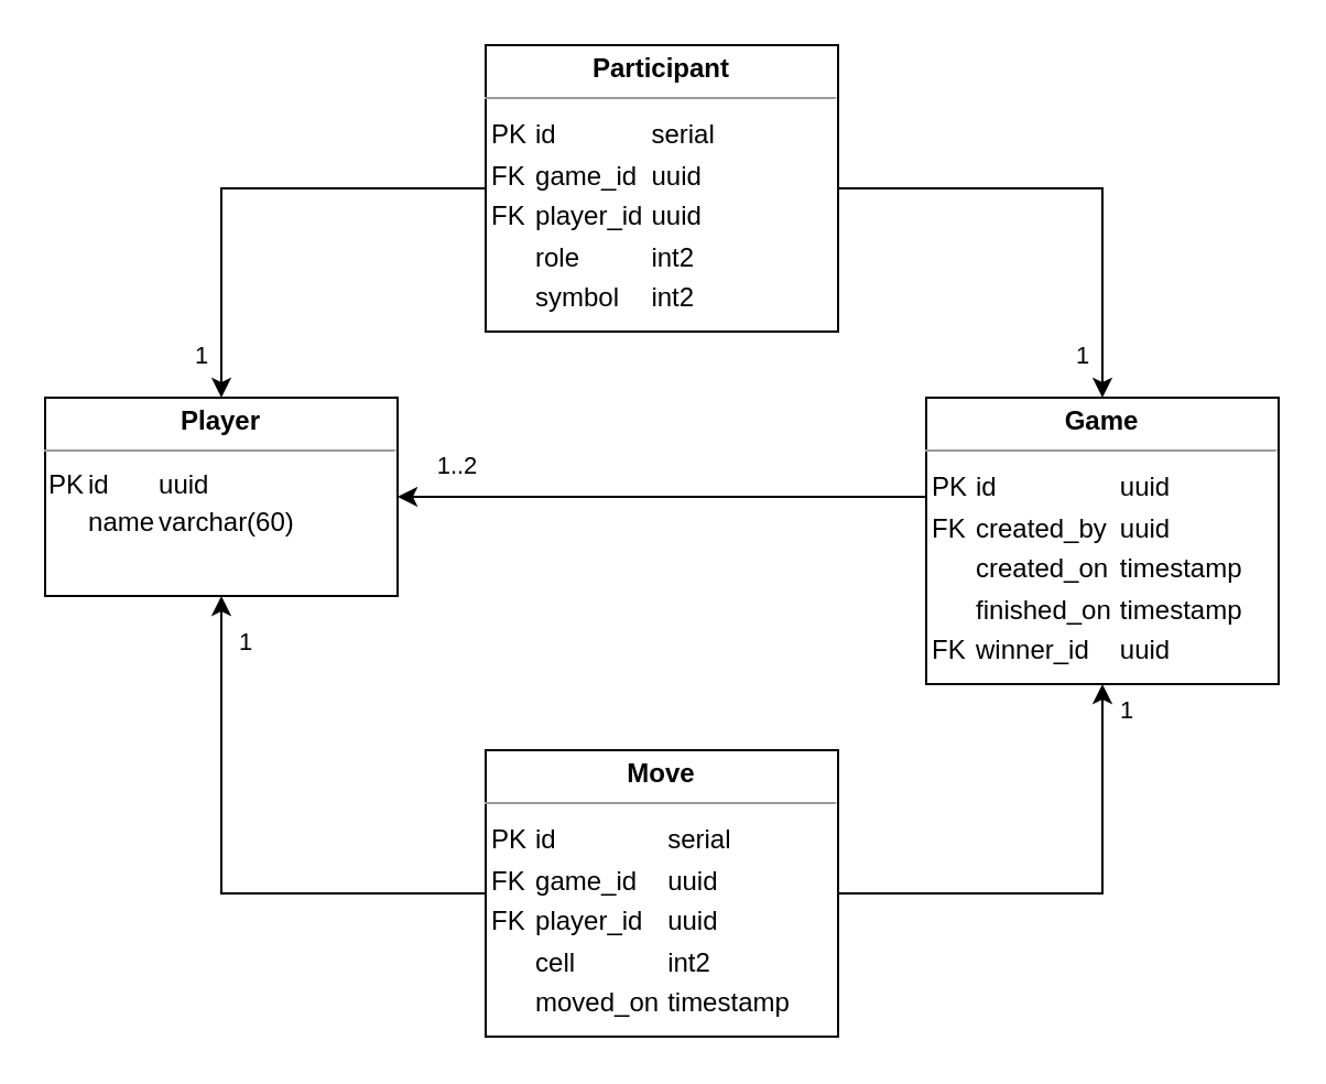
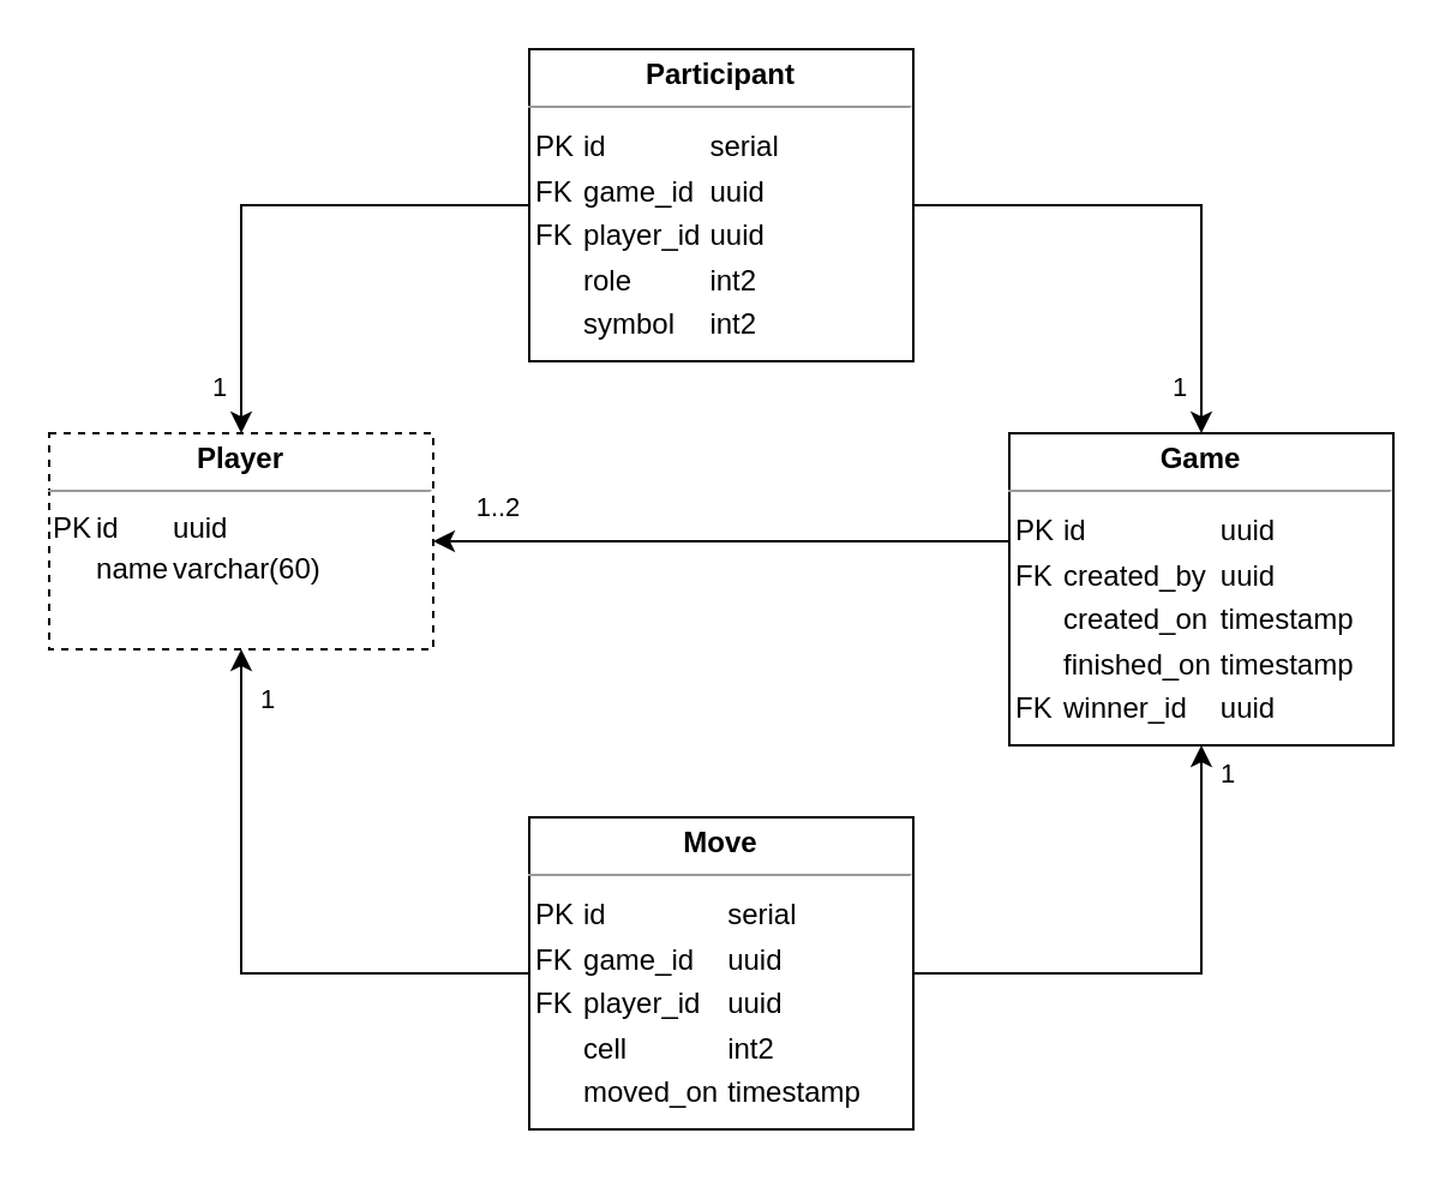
  <mxCell id="0" />
  <mxCell id="1" parent="0" />
- <mxCell id="2" value="&lt;p style=&quot;margin:0px;margin-top:4px;text-align:center;&quot;&gt;&lt;b&gt;Player&lt;/b&gt;&lt;/p&gt;&lt;hr size=&quot;1&quot;&gt;&lt;div style=&quot;height:2px;&quot;&gt;&lt;table cellpadding=&quot;0&quot;&gt;&lt;tbody&gt;&lt;tr&gt;&lt;td&gt;PK&lt;/td&gt;&lt;td&gt;id&lt;/td&gt;&lt;td&gt;uuid&lt;/td&gt;&lt;/tr&gt;&lt;tr&gt;&lt;td&gt;&lt;br&gt;&lt;/td&gt;&lt;td&gt;name&lt;/td&gt;&lt;td&gt;varchar(60)&lt;/td&gt;&lt;/tr&gt;&lt;/tbody&gt;&lt;/table&gt;&lt;/div&gt;" style="verticalAlign=top;align=left;overflow=fill;fontSize=12;fontFamily=Helvetica;html=1;whiteSpace=wrap;" vertex="1" parent="1"><mxGeometry x="20" y="180" width="160" height="90" as="geometry" /></mxCell>
+ <mxCell id="2" value="&lt;p style=&quot;margin:0px;margin-top:4px;text-align:center;&quot;&gt;&lt;b&gt;Player&lt;/b&gt;&lt;/p&gt;&lt;hr size=&quot;1&quot;&gt;&lt;div style=&quot;height:2px;&quot;&gt;&lt;table cellpadding=&quot;0&quot;&gt;&lt;tbody&gt;&lt;tr&gt;&lt;td&gt;PK&lt;/td&gt;&lt;td&gt;id&lt;/td&gt;&lt;td&gt;uuid&lt;/td&gt;&lt;/tr&gt;&lt;tr&gt;&lt;td&gt;&lt;br&gt;&lt;/td&gt;&lt;td&gt;name&lt;/td&gt;&lt;td&gt;varchar(60)&lt;/td&gt;&lt;/tr&gt;&lt;/tbody&gt;&lt;/table&gt;&lt;/div&gt;" style="verticalAlign=top;align=left;overflow=fill;fontSize=12;fontFamily=Helvetica;html=1;whiteSpace=wrap;dashed=1;" vertex="1" parent="1"><mxGeometry x="20" y="180" width="160" height="90" as="geometry" /></mxCell>
  <mxCell id="3" value="" style="edgeStyle=orthogonalEdgeStyle;rounded=0;orthogonalLoop=1;jettySize=auto;html=1;entryX=1;entryY=0.5;entryDx=0;entryDy=0;" edge="1" parent="1" source="5" target="2"><mxGeometry relative="1" as="geometry"><mxPoint x="170" y="65" as="targetPoint" /><Array as="points"><mxPoint x="340" y="225" /><mxPoint x="340" y="225" /></Array></mxGeometry></mxCell>
  <mxCell id="4" value="1..2" style="edgeLabel;html=1;align=center;verticalAlign=middle;resizable=0;points=[];labelBackgroundColor=none;" vertex="1" connectable="0" parent="3"><mxGeometry x="0.787" y="2" relative="1" as="geometry"><mxPoint y="-17" as="offset" /></mxGeometry></mxCell>
  <mxCell id="5" value="&lt;p style=&quot;margin:0px;margin-top:4px;text-align:center;&quot;&gt;&lt;b&gt;Game&lt;/b&gt;&lt;/p&gt;&lt;hr size=&quot;1&quot;&gt;&lt;div style=&quot;height:2px;&quot;&gt;&lt;table&gt;&lt;tbody&gt;&lt;tr&gt;&lt;td&gt;PK&lt;/td&gt;&lt;td&gt;id&lt;/td&gt;&lt;td&gt;uuid&lt;/td&gt;&lt;/tr&gt;&lt;tr&gt;&lt;td&gt;FK&lt;/td&gt;&lt;td&gt;created_by&lt;/td&gt;&lt;td&gt;uuid&lt;/td&gt;&lt;/tr&gt;&lt;tr&gt;&lt;td&gt;&lt;br&gt;&lt;/td&gt;&lt;td&gt;created_on&lt;/td&gt;&lt;td&gt;timestamp&lt;/td&gt;&lt;/tr&gt;&lt;tr&gt;&lt;td&gt;&lt;br&gt;&lt;/td&gt;&lt;td&gt;finished_on&lt;/td&gt;&lt;td&gt;timestamp&lt;/td&gt;&lt;/tr&gt;&lt;tr&gt;&lt;td&gt;FK&lt;/td&gt;&lt;td&gt;winner_id&lt;/td&gt;&lt;td&gt;uuid&lt;/td&gt;&lt;/tr&gt;&lt;/tbody&gt;&lt;/table&gt;&lt;/div&gt;" style="verticalAlign=top;align=left;overflow=fill;fontSize=12;fontFamily=Helvetica;html=1;whiteSpace=wrap;" vertex="1" parent="1"><mxGeometry x="420" y="180" width="160" height="130" as="geometry" /></mxCell>
  <mxCell id="6" style="edgeStyle=orthogonalEdgeStyle;rounded=0;orthogonalLoop=1;jettySize=auto;html=1;exitX=0;exitY=0.5;exitDx=0;exitDy=0;" edge="1" parent="1" source="10" target="2"><mxGeometry relative="1" as="geometry" /></mxCell>
  <mxCell id="7" value="1" style="edgeLabel;html=1;align=center;verticalAlign=middle;resizable=0;points=[];labelBackgroundColor=none;" vertex="1" connectable="0" parent="6"><mxGeometry x="0.901" relative="1" as="geometry"><mxPoint x="-10" y="-9" as="offset" /></mxGeometry></mxCell>
  <mxCell id="8" style="edgeStyle=orthogonalEdgeStyle;rounded=0;orthogonalLoop=1;jettySize=auto;html=1;exitX=1;exitY=0.5;exitDx=0;exitDy=0;" edge="1" parent="1" source="10"><mxGeometry relative="1" as="geometry"><mxPoint x="500" y="180" as="targetPoint" /><Array as="points"><mxPoint x="500" y="85" /></Array></mxGeometry></mxCell>
  <mxCell id="9" value="1" style="edgeLabel;html=1;align=center;verticalAlign=middle;resizable=0;points=[];labelBackgroundColor=none;" vertex="1" connectable="0" parent="8"><mxGeometry x="0.913" y="-1" relative="1" as="geometry"><mxPoint x="-9" y="-11" as="offset" /></mxGeometry></mxCell>
  <mxCell id="10" value="&lt;p style=&quot;margin:0px;margin-top:4px;text-align:center;&quot;&gt;&lt;b&gt;Participant&lt;/b&gt;&lt;/p&gt;&lt;hr size=&quot;1&quot;&gt;&lt;div style=&quot;height:2px;&quot;&gt;&lt;table&gt;&lt;tbody&gt;&lt;tr&gt;&lt;td&gt;PK&lt;/td&gt;&lt;td&gt;id&lt;/td&gt;&lt;td&gt;serial&lt;/td&gt;&lt;/tr&gt;&lt;tr&gt;&lt;td&gt;FK&lt;/td&gt;&lt;td&gt;game_id&lt;/td&gt;&lt;td&gt;uuid&lt;/td&gt;&lt;/tr&gt;&lt;tr&gt;&lt;td&gt;FK&lt;/td&gt;&lt;td&gt;player_id&lt;/td&gt;&lt;td&gt;uuid&lt;/td&gt;&lt;/tr&gt;&lt;tr&gt;&lt;td&gt;&lt;br&gt;&lt;/td&gt;&lt;td&gt;role&lt;/td&gt;&lt;td&gt;int2&lt;/td&gt;&lt;/tr&gt;&lt;tr&gt;&lt;td&gt;&lt;br&gt;&lt;/td&gt;&lt;td&gt;symbol&lt;/td&gt;&lt;td&gt;int2&lt;/td&gt;&lt;/tr&gt;&lt;/tbody&gt;&lt;/table&gt;&lt;/div&gt;" style="verticalAlign=top;align=left;overflow=fill;fontSize=12;fontFamily=Helvetica;html=1;whiteSpace=wrap;" vertex="1" parent="1"><mxGeometry x="220" y="20" width="160" height="130" as="geometry" /></mxCell>
  <mxCell id="11" style="edgeStyle=orthogonalEdgeStyle;rounded=0;orthogonalLoop=1;jettySize=auto;html=1;exitX=1;exitY=0.5;exitDx=0;exitDy=0;entryX=0.5;entryY=1;entryDx=0;entryDy=0;" edge="1" parent="1" source="15" target="5"><mxGeometry relative="1" as="geometry" /></mxCell>
  <mxCell id="12" value="1&lt;br&gt;" style="edgeLabel;html=1;align=center;verticalAlign=middle;resizable=0;points=[];" vertex="1" connectable="0" parent="11"><mxGeometry x="0.898" y="1" relative="1" as="geometry"><mxPoint x="11" as="offset" /></mxGeometry></mxCell>
  <mxCell id="13" style="edgeStyle=orthogonalEdgeStyle;rounded=0;orthogonalLoop=1;jettySize=auto;html=1;exitX=0;exitY=0.5;exitDx=0;exitDy=0;entryX=0.5;entryY=1;entryDx=0;entryDy=0;" edge="1" parent="1" source="15" target="2"><mxGeometry relative="1" as="geometry" /></mxCell>
  <mxCell id="14" value="1" style="edgeLabel;html=1;align=center;verticalAlign=middle;resizable=0;points=[];" vertex="1" connectable="0" parent="13"><mxGeometry x="0.935" y="-2" relative="1" as="geometry"><mxPoint x="8" y="12" as="offset" /></mxGeometry></mxCell>
  <mxCell id="15" value="&lt;p style=&quot;margin:0px;margin-top:4px;text-align:center;&quot;&gt;&lt;b&gt;Move&lt;/b&gt;&lt;/p&gt;&lt;hr size=&quot;1&quot;&gt;&lt;div style=&quot;height:2px;&quot;&gt;&lt;table&gt;&lt;tbody&gt;&lt;tr&gt;&lt;td&gt;PK&lt;/td&gt;&lt;td&gt;id&lt;/td&gt;&lt;td&gt;serial&lt;/td&gt;&lt;/tr&gt;&lt;tr&gt;&lt;td&gt;FK&lt;/td&gt;&lt;td&gt;game_id&lt;/td&gt;&lt;td&gt;uuid&lt;/td&gt;&lt;/tr&gt;&lt;tr&gt;&lt;td&gt;FK&lt;/td&gt;&lt;td&gt;player_id&lt;/td&gt;&lt;td&gt;uuid&lt;/td&gt;&lt;/tr&gt;&lt;tr&gt;&lt;td&gt;&lt;br&gt;&lt;/td&gt;&lt;td&gt;cell&lt;/td&gt;&lt;td&gt;int2&lt;/td&gt;&lt;/tr&gt;&lt;tr&gt;&lt;td&gt;&lt;br&gt;&lt;/td&gt;&lt;td&gt;moved_on&lt;/td&gt;&lt;td&gt;timestamp&lt;/td&gt;&lt;/tr&gt;&lt;/tbody&gt;&lt;/table&gt;&lt;/div&gt;" style="verticalAlign=top;align=left;overflow=fill;fontSize=12;fontFamily=Helvetica;html=1;whiteSpace=wrap;" vertex="1" parent="1"><mxGeometry x="220" y="340" width="160" height="130" as="geometry" /></mxCell>
